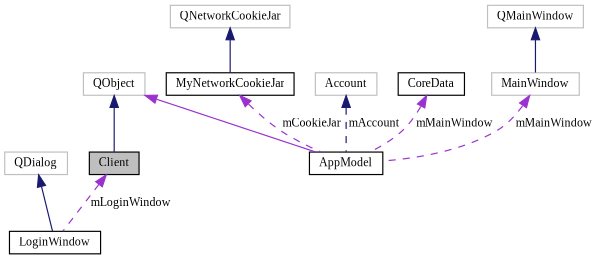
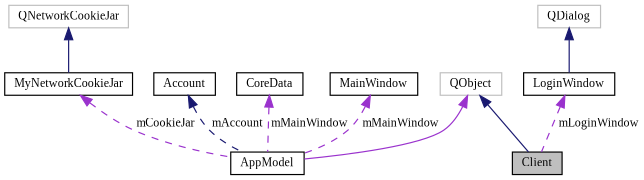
  digraph {
    fontname="Liberation Serif"
    node [color=black fillcolor=white fontname="Liberation Serif" fontsize=10 shape=record style=filled]
    edge [color=midnightblue dir=back fontname="Liberation Serif" fontsize=10 labelfontname=Helvetica labelfontsize=10 style=solid]
    n1 [fillcolor=grey75 fontcolor=black height=0.2 label=Client width=0.4]
    n2 [color=grey75 height=0.2 label=QObject width=0.4]
    n3 [height=0.2 label=AppModel width=0.4]
    n4 [height=0.2 label=MyNetworkCookieJar width=0.4]
    n5 [color=grey75 height=0.2 label=QNetworkCookieJar width=0.4]
-   n6 [color=grey75 height=0.2 label=Account width=0.4]
+   n6 [height=0.2 label=Account width=0.4]
    n7 [height=0.2 label=CoreData width=0.4]
-   n8 [color=grey75 height=0.2 label=MainWindow width=0.4]
-   n9 [color=grey75 height=0.2 label=QMainWindow width=0.4]
+   n8 [height=0.2 label=MainWindow width=0.4]
    n10 [height=0.2 label=LoginWindow width=0.4]
    n11 [color=grey75 height=0.2 label=QDialog width=0.4]
    n2 -> n1
    n2 -> n3 [color=darkorchid3]
    n4 -> n3 [color=darkorchid3 label=" mCookieJar" style=dashed]
    n5 -> n4
    n6 -> n3 [label=" mAccount" style=dashed]
    n7 -> n3 [color=darkorchid3 label=" mMainWindow" style=dashed]
    n8 -> n3 [color=darkorchid3 label=" mMainWindow" style=dashed]
-   n9 -> n8
-   n1 -> n10 [color=darkorchid3 label=" mLoginWindow" style=dashed]
+   n10 -> n1 [color=darkorchid3 label=" mLoginWindow" style=dashed]
    n11 -> n10
  }
